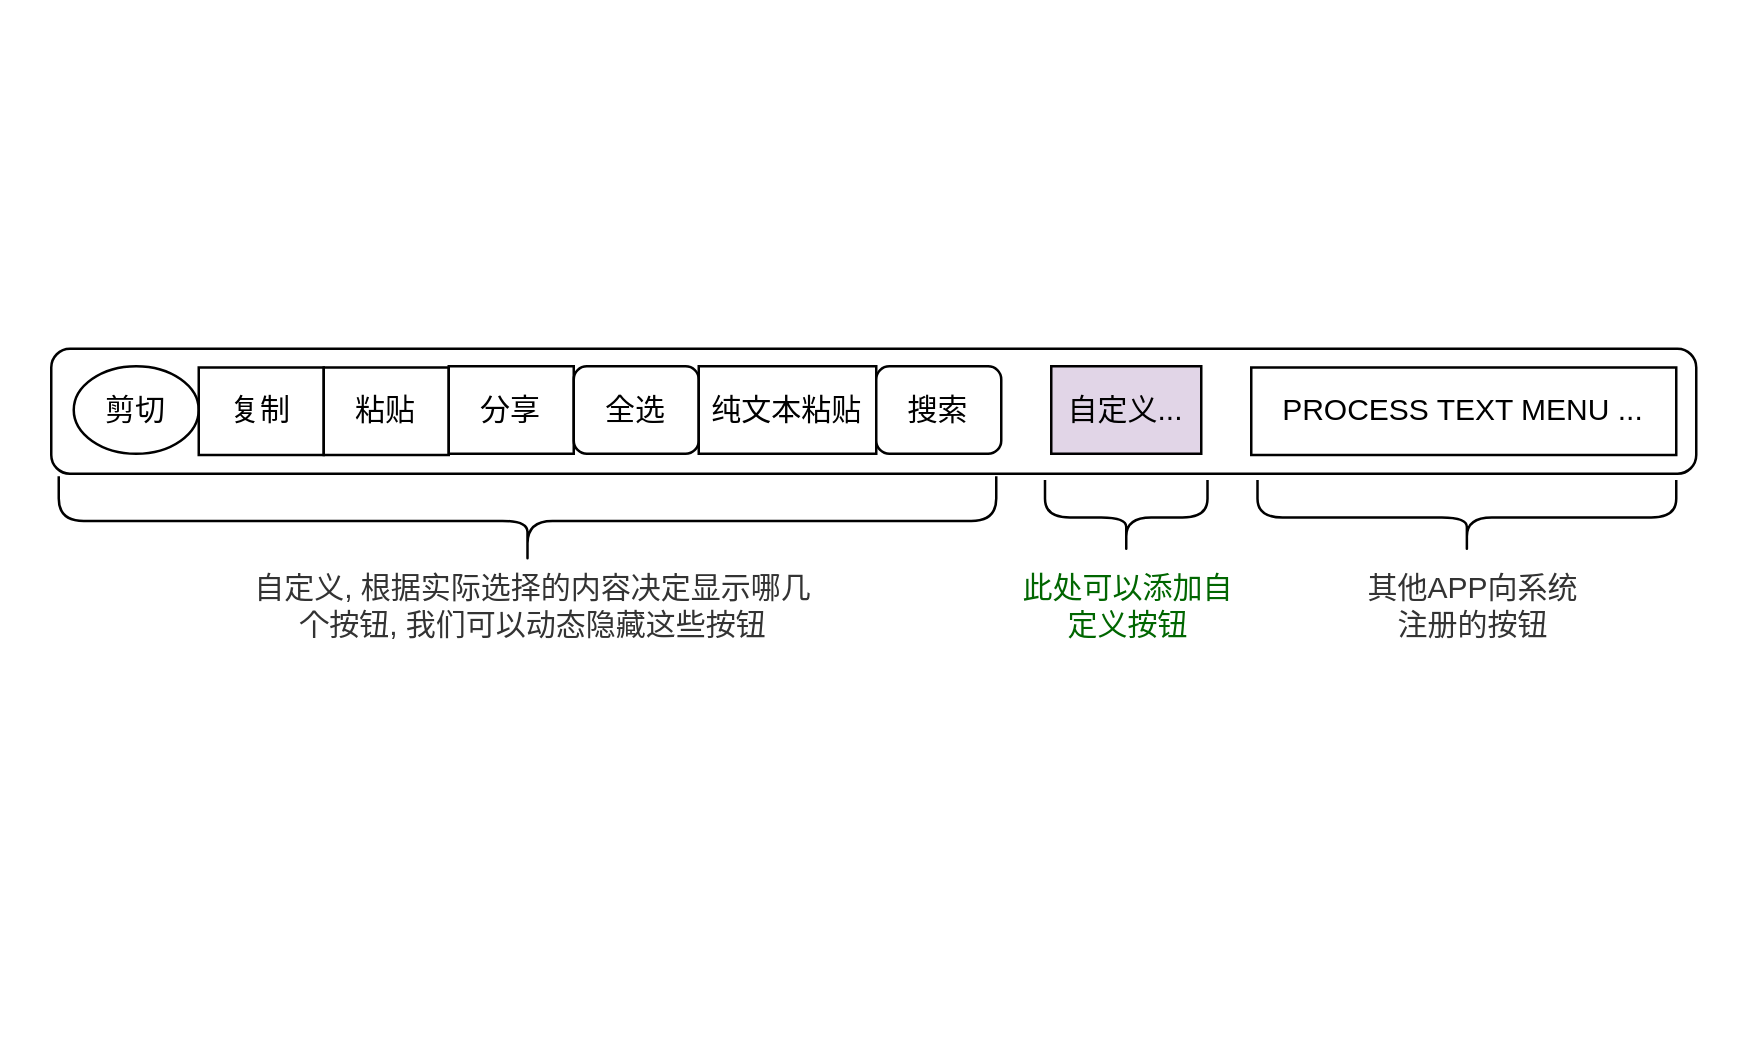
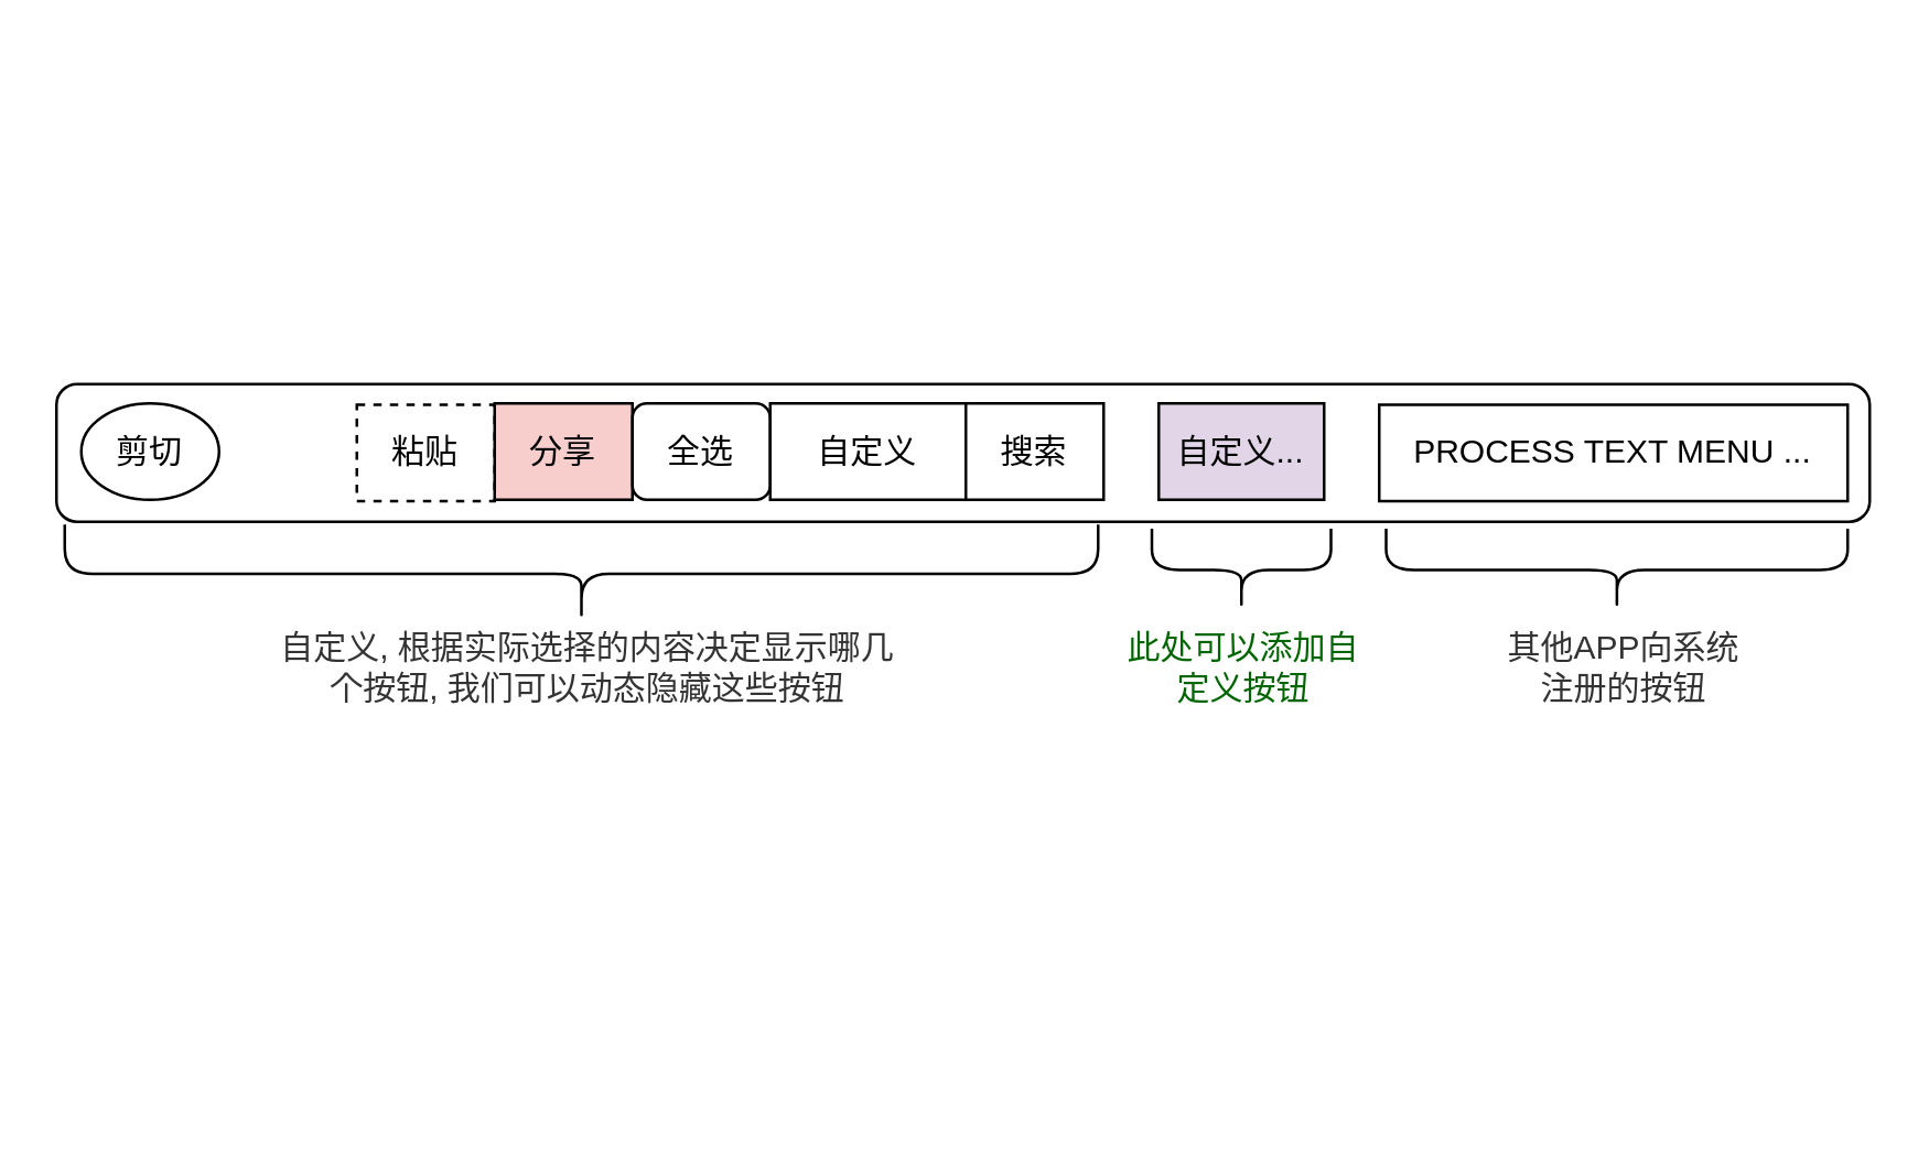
  <mxCell id="0" />
  <mxCell id="1" parent="0" />
  <mxCell id="2" value="" style="rounded=1;whiteSpace=wrap;html=1;" vertex="1" parent="1"><mxGeometry x="20" y="139" width="658" height="50" as="geometry" /></mxCell>
  <mxCell id="3" value="剪切" style="ellipse;whiteSpace=wrap;html=1;" vertex="1" parent="1"><mxGeometry x="29" y="146" width="50" height="35" as="geometry" /></mxCell>
  <mxCell id="4" value="" style="shape=curlyBracket;whiteSpace=wrap;html=1;rounded=1;flipH=1;rotation=90;" vertex="1" parent="1"><mxGeometry x="192.63" y="20.38" width="35.75" height="375" as="geometry" /></mxCell>
- <mxCell id="5" value="复制" style="rounded=0;whiteSpace=wrap;html=1;" vertex="1" parent="1"><mxGeometry x="79" y="146.5" width="50" height="35" as="geometry" /></mxCell>
- <mxCell id="6" value="粘贴" style="rounded=0;whiteSpace=wrap;html=1;" vertex="1" parent="1"><mxGeometry x="129" y="146.5" width="50" height="35" as="geometry" /></mxCell>
- <mxCell id="7" value="分享" style="rounded=0;whiteSpace=wrap;html=1;" vertex="1" parent="1"><mxGeometry x="179" y="146" width="50" height="35" as="geometry" /></mxCell>
+ <mxCell id="6" value="粘贴" style="rounded=0;whiteSpace=wrap;html=1;dashed=1;" vertex="1" parent="1"><mxGeometry x="129" y="146.5" width="50" height="35" as="geometry" /></mxCell>
+ <mxCell id="7" value="分享" style="rounded=0;whiteSpace=wrap;html=1;fillColor=#f8cecc;" vertex="1" parent="1"><mxGeometry x="179" y="146" width="50" height="35" as="geometry" /></mxCell>
  <mxCell id="8" value="全选" style="whiteSpace=wrap;html=1;rounded=1;" vertex="1" parent="1"><mxGeometry x="229" y="146" width="50" height="35" as="geometry" /></mxCell>
- <mxCell id="9" value="纯文本粘贴" style="rounded=0;whiteSpace=wrap;html=1;" vertex="1" parent="1"><mxGeometry x="279" y="146" width="71" height="35" as="geometry" /></mxCell>
- <mxCell id="10" value="搜索" style="whiteSpace=wrap;html=1;rounded=1;" vertex="1" parent="1"><mxGeometry x="350" y="146" width="50" height="35" as="geometry" /></mxCell>
+ <mxCell id="9" value="自定义" style="rounded=0;whiteSpace=wrap;html=1;" vertex="1" parent="1"><mxGeometry x="279" y="146" width="71" height="35" as="geometry" /></mxCell>
+ <mxCell id="10" value="搜索" style="rounded=0;whiteSpace=wrap;html=1;" vertex="1" parent="1"><mxGeometry x="350" y="146" width="50" height="35" as="geometry" /></mxCell>
  <mxCell id="11" value="自定义..." style="rounded=0;whiteSpace=wrap;html=1;fillColor=#e1d5e7;" vertex="1" parent="1"><mxGeometry x="420" y="146" width="60" height="35" as="geometry" /></mxCell>
  <mxCell id="12" value="PROCESS TEXT MENU ..." style="rounded=0;whiteSpace=wrap;html=1;" vertex="1" parent="1"><mxGeometry x="500" y="146.5" width="170" height="35" as="geometry" /></mxCell>
  <mxCell id="13" value="&lt;font color=&quot;#333333&quot;&gt;自定义, 根据实际选择的内容决定显示哪几个按钮, 我们可以动态隐藏这些按钮&lt;/font&gt;" style="text;html=1;strokeColor=none;fillColor=none;align=center;verticalAlign=middle;whiteSpace=wrap;rounded=0;" vertex="1" parent="1"><mxGeometry x="95" y="212" width="236" height="60" as="geometry" /></mxCell>
  <mxCell id="14" value="" style="shape=curlyBracket;whiteSpace=wrap;html=1;rounded=1;flipH=1;rotation=90;" vertex="1" parent="1"><mxGeometry x="435" y="174" width="30" height="65" as="geometry" /></mxCell>
  <mxCell id="15" value="&lt;font color=&quot;#006600&quot;&gt;此处可以添加自定义按钮&lt;/font&gt;" style="text;html=1;strokeColor=none;fillColor=none;align=center;verticalAlign=middle;whiteSpace=wrap;rounded=0;" vertex="1" parent="1"><mxGeometry x="406" y="227" width="90" height="30" as="geometry" /></mxCell>
  <mxCell id="16" value="" style="shape=curlyBracket;whiteSpace=wrap;html=1;rounded=1;flipH=1;rotation=90;" vertex="1" parent="1"><mxGeometry x="571.25" y="122.75" width="30" height="167.5" as="geometry" /></mxCell>
  <mxCell id="17" value="&lt;font color=&quot;#333333&quot;&gt;其他APP向系统注册的按钮&lt;/font&gt;" style="text;html=1;strokeColor=none;fillColor=none;align=center;verticalAlign=middle;whiteSpace=wrap;rounded=0;" vertex="1" parent="1"><mxGeometry x="544" y="227" width="90" height="30" as="geometry" /></mxCell>
